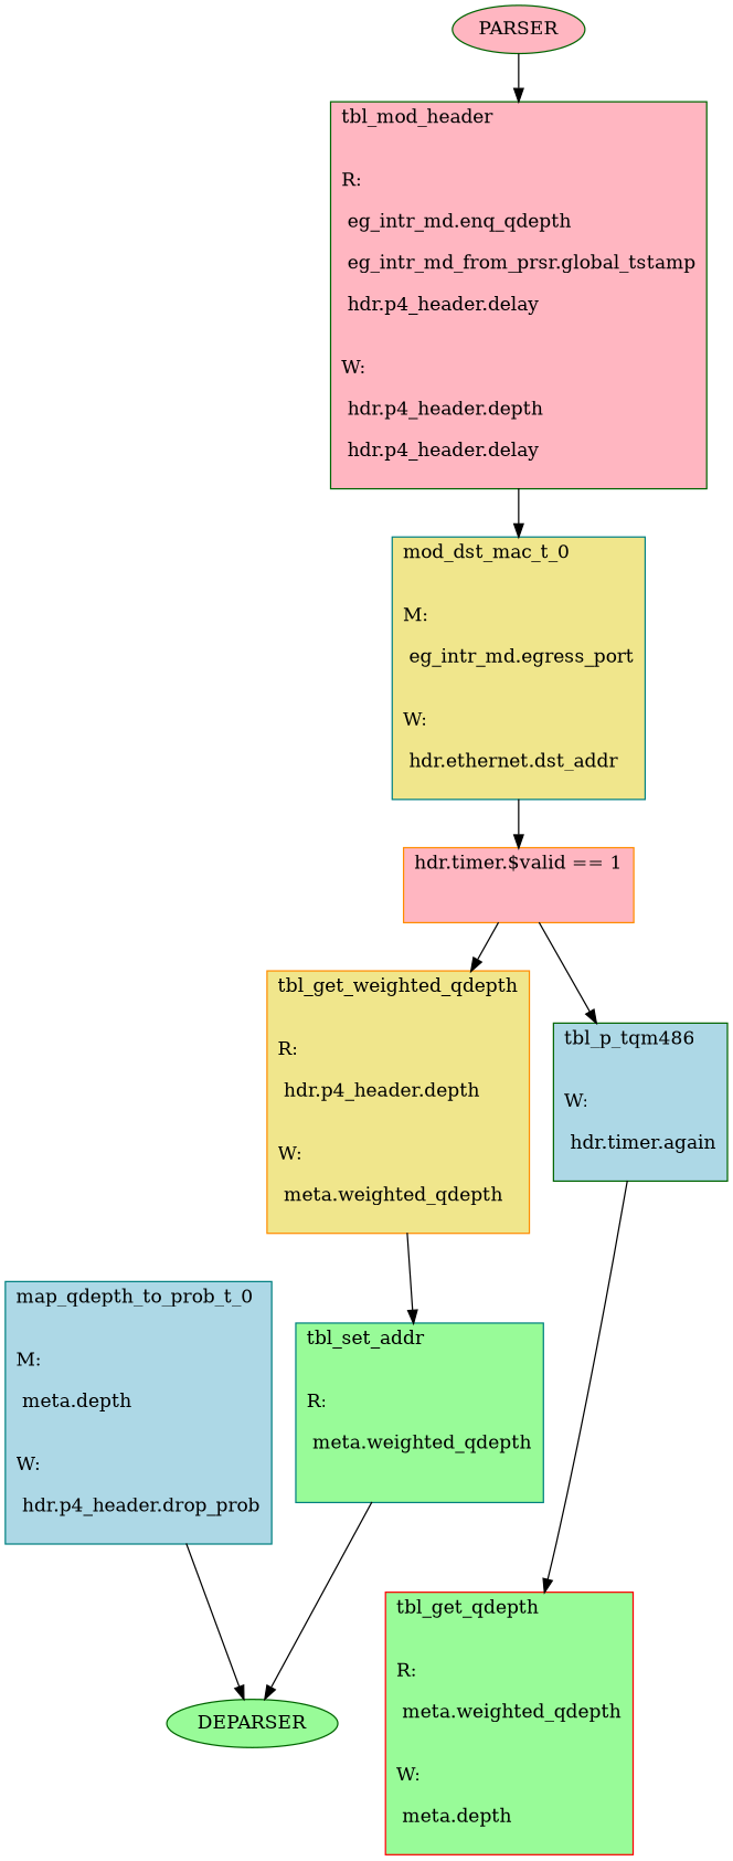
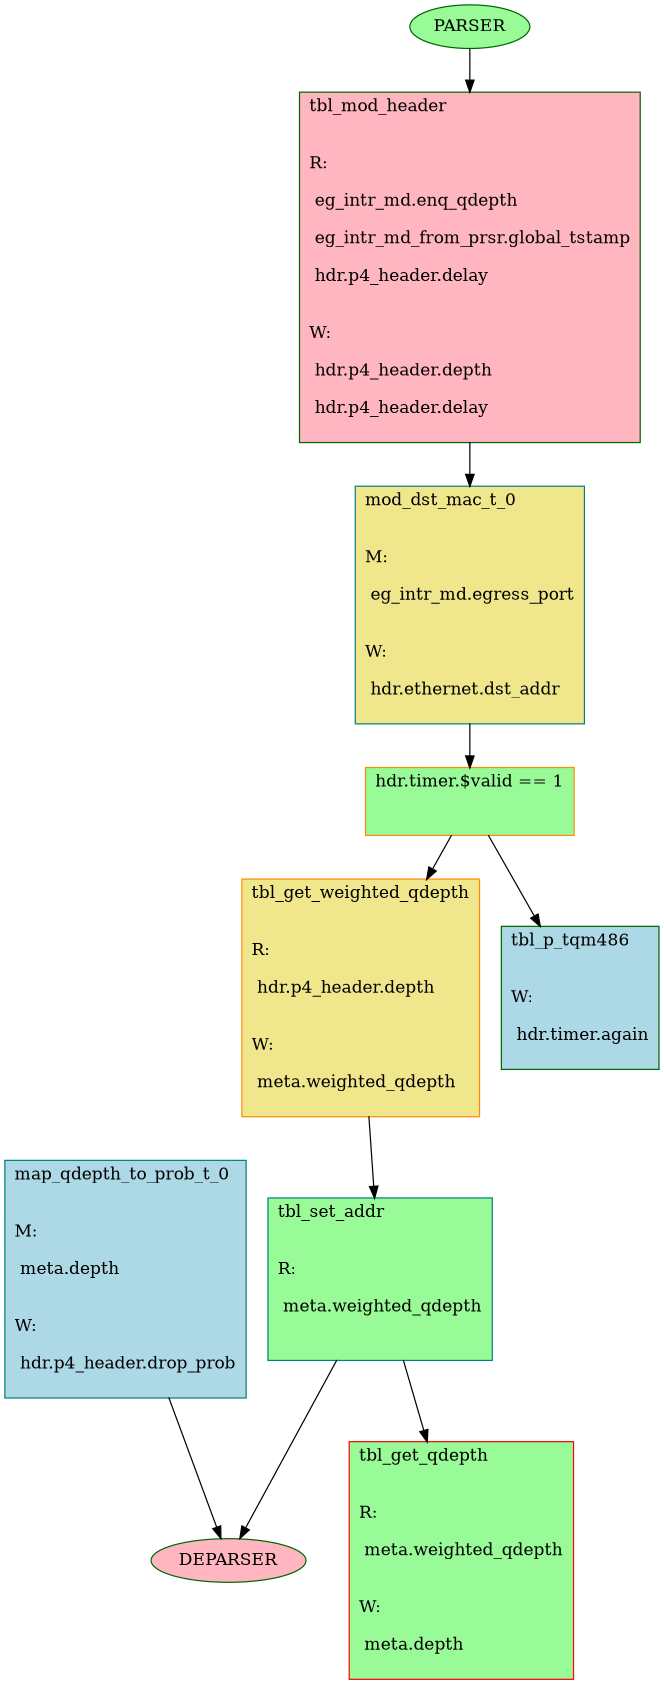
  digraph {
    node [color=darkgreen fillcolor=palegreen shape=record style=filled]
    n1 [fillcolor=lightpink label="tbl_mod_header\l\l\nR:\l\n eg_intr_md.enq_qdepth\l\n eg_intr_md_from_prsr.global_tstamp\l\n hdr.p4_header.delay\l\n\lW:\l\n hdr.p4_header.depth\l\n hdr.p4_header.delay\l\n "]
    n2 [color=teal fillcolor=khaki label="mod_dst_mac_t_0\l\l\nM:\l\n eg_intr_md.egress_port\l\n\lW:\l\n hdr.ethernet.dst_addr\l\n "]
-   n3 [color=darkorange fillcolor=lightpink label="hdr.timer.$valid == 1\l\l\n "]
+   n3 [color=darkorange label="hdr.timer.$valid == 1\l\l\n "]
    n4 [fillcolor=lightblue label="tbl_p_tqm486\l\l\nW:\l\n hdr.timer.again\l\n "]
    n5 [color=darkorange fillcolor=khaki label="tbl_get_weighted_qdepth\l\l\nR:\l\n hdr.p4_header.depth\l\n\lW:\l\n meta.weighted_qdepth\l\n "]
    n6 [color=red label="tbl_get_qdepth\l\l\nR:\l\n meta.weighted_qdepth\l\n\lW:\l\n meta.depth\l\n "]
    n7 [color=teal label="tbl_set_addr\l\l\nR:\l\n meta.weighted_qdepth\l\n\l "]
-   DEPARSER [shape=""]
+   DEPARSER [fillcolor=lightpink shape=""]
    n9 [color=teal fillcolor=lightblue label="map_qdepth_to_prob_t_0\l\l\nM:\l\n meta.depth\l\n\lW:\l\n hdr.p4_header.drop_prob\l\n "]
-   PARSER [fillcolor=lightpink shape=""]
+   PARSER [shape=""]
    n1 -> n2
    n2 -> n3
    n3 -> n4
    n3 -> n5
-   n4 -> n6
+   n7 -> n6
    n5 -> n7
    n7 -> DEPARSER
    n9 -> DEPARSER
    PARSER -> n1
  }
